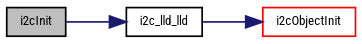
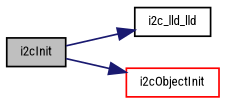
  digraph {
    fontname="Roboto Condensed"
    rankdir=LR
    node [color=black fontname="Roboto Condensed" fontsize=8 shape=record]
    edge [color=midnightblue fontname="Roboto Condensed" fontsize=8 labelfontname=Helvetica labelfontsize=8 style=solid]
    n1 [fillcolor=grey75 fontcolor=black height=0.2 label=i2cInit style=filled width=0.4]
    n2 [height=0.2 label=i2c_lld_lld width=0.4]
    n3 [color=red height=0.2 label=i2cObjectInit width=0.4]
    n1 -> n2
-   n2 -> n3
+   n1 -> n3
  }
